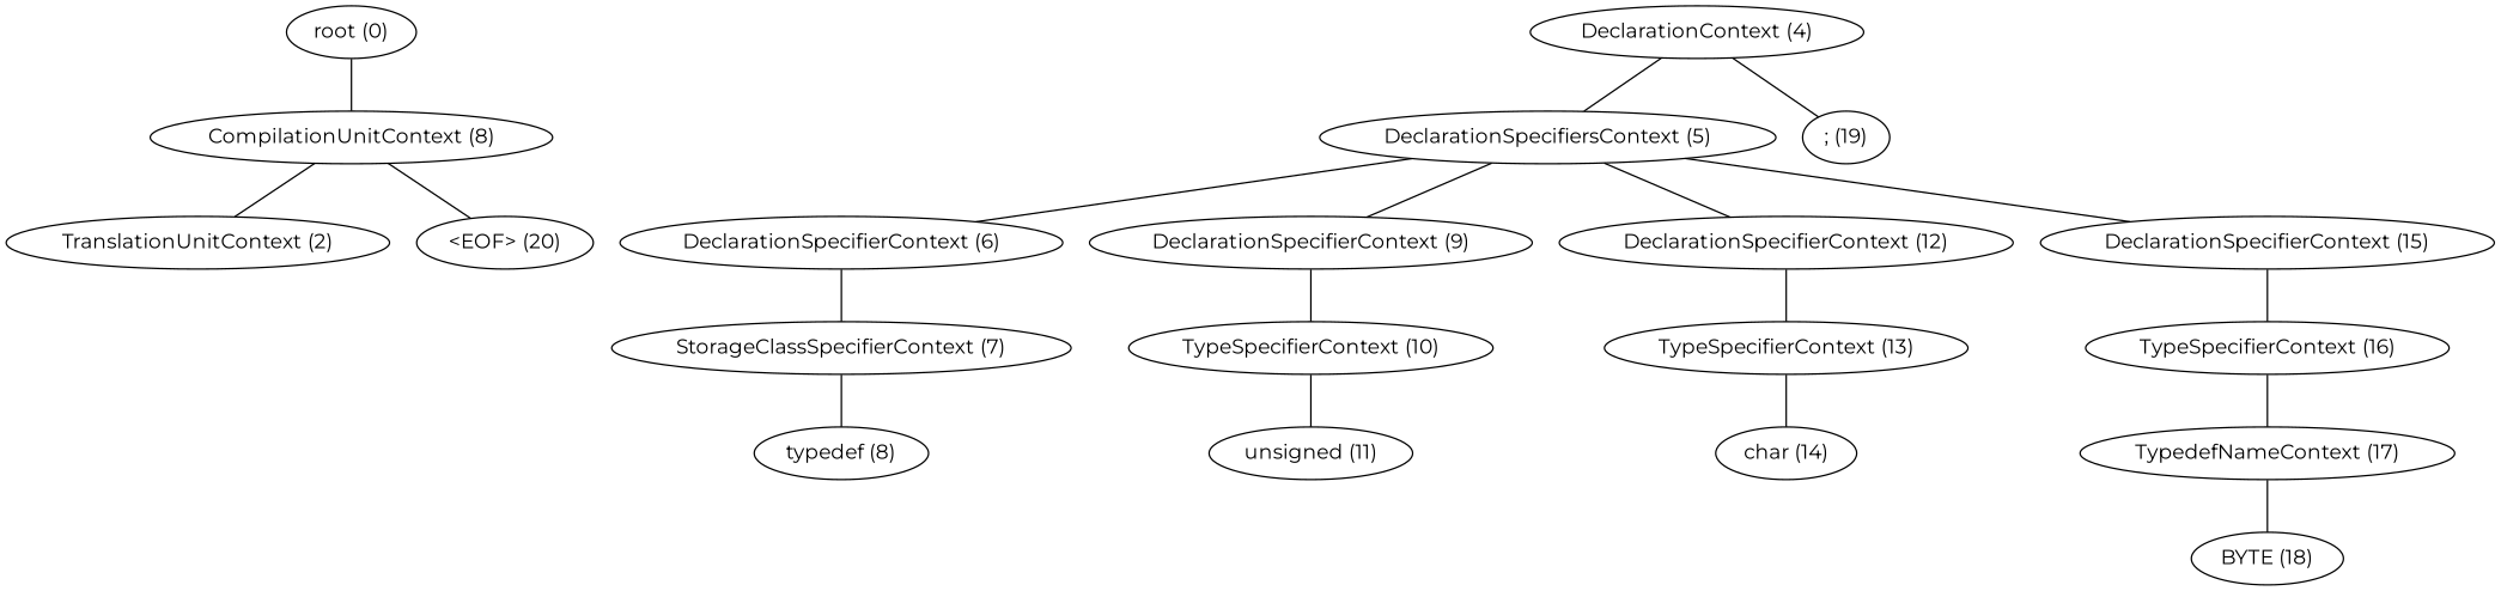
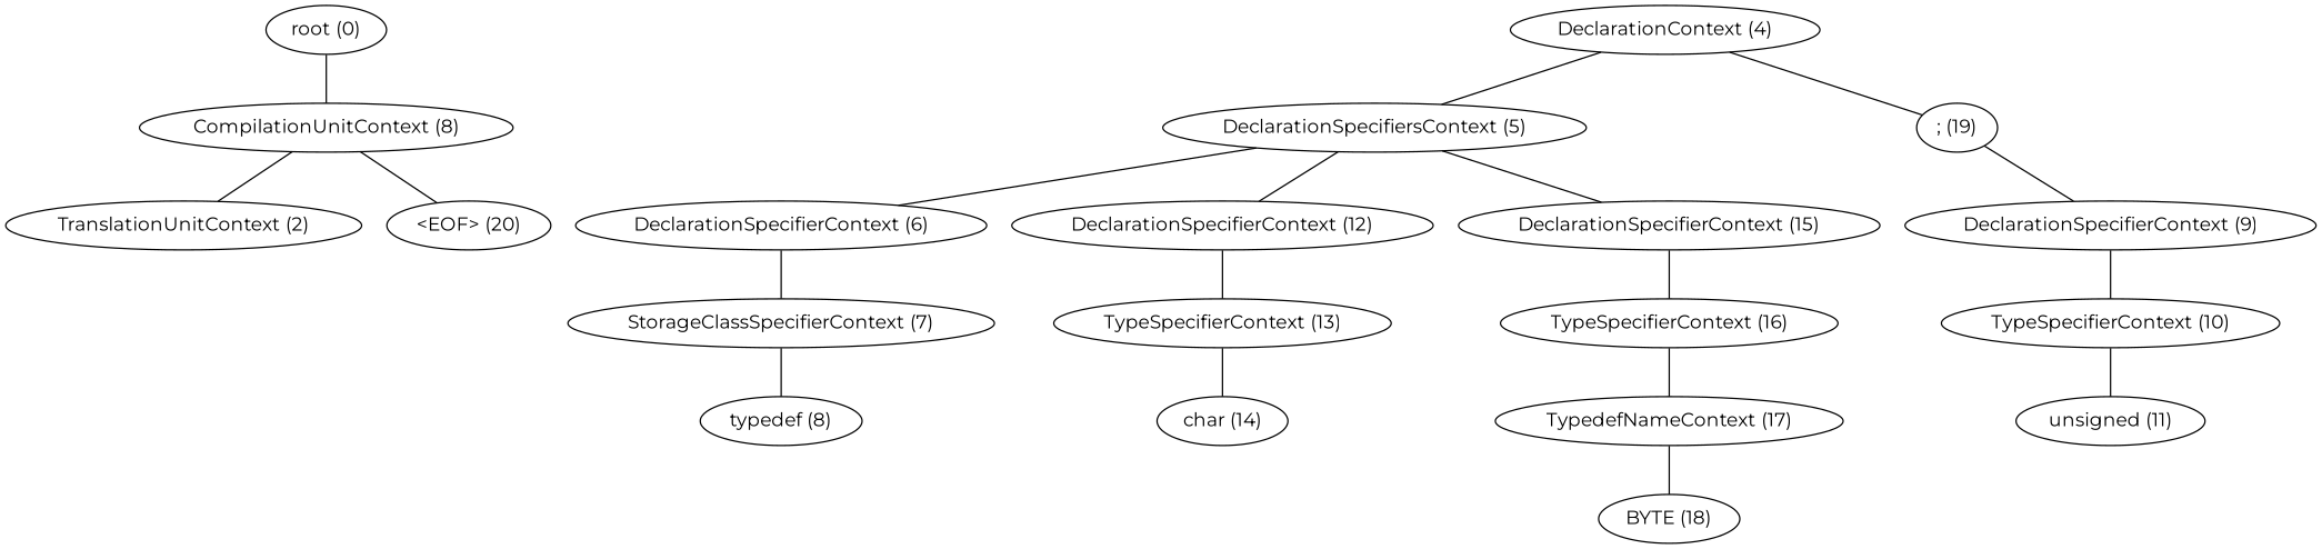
  graph {
    fontname=Montserrat
    node [fontname=Montserrat]
    edge [fontname=Montserrat]
    n1 [label="root (0)"]
    n2 [label="CompilationUnitContext (8)"]
    n3 [label="TranslationUnitContext (2)"]
    n4 [label="<EOF> (20)"]
    n5 [label="DeclarationContext (4)"]
    n6 [label="DeclarationSpecifiersContext (5)"]
    n7 [label="; (19)"]
    n8 [label="DeclarationSpecifierContext (6)"]
    n9 [label="DeclarationSpecifierContext (9)"]
    n10 [label="DeclarationSpecifierContext (12)"]
    n11 [label="DeclarationSpecifierContext (15)"]
    n12 [label="StorageClassSpecifierContext (7)"]
    n13 [label="TypeSpecifierContext (10)"]
    n14 [label="TypeSpecifierContext (13)"]
    n15 [label="TypeSpecifierContext (16)"]
    n16 [label="typedef (8)"]
    n17 [label="unsigned (11)"]
    n18 [label="char (14)"]
    n19 [label="TypedefNameContext (17)"]
    n20 [label="BYTE (18)"]
    n1 -- n2
    n2 -- n3
    n2 -- n4
    n5 -- n6
    n5 -- n7
    n6 -- n8
-   n6 -- n9
+   n7 -- n9
    n6 -- n10
    n6 -- n11
    n8 -- n12
    n9 -- n13
    n10 -- n14
    n11 -- n15
    n12 -- n16
    n13 -- n17
    n14 -- n18
    n15 -- n19
    n19 -- n20
  }
